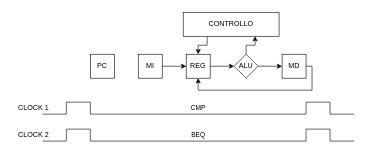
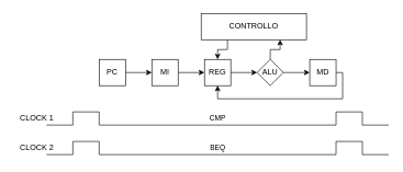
  <mxCell id="0" />
  <mxCell id="1" parent="0" />
  <mxCell id="2" style="edgeStyle=orthogonalEdgeStyle;rounded=0;html=1;exitX=0.5;exitY=0;exitDx=0;exitDy=0;entryX=0.25;entryY=1;entryDx=0;entryDy=0;startArrow=classic;startFill=1;endArrow=none;endFill=0;" edge="1" parent="1" source="3" target="14"><mxGeometry relative="1" as="geometry" /></mxCell>
  <mxCell id="3" value="REG" style="whiteSpace=wrap;html=1;aspect=fixed;container=0;" vertex="1" parent="1"><mxGeometry x="310" y="90" width="40" height="40" as="geometry" /></mxCell>
  <mxCell id="4" style="edgeStyle=orthogonalEdgeStyle;rounded=0;html=1;exitX=1;exitY=0.5;exitDx=0;exitDy=0;entryX=0.5;entryY=1;entryDx=0;entryDy=0;startArrow=none;startFill=0;endArrow=classic;endFill=1;" edge="1" parent="1" source="5" target="3"><mxGeometry relative="1" as="geometry"><Array as="points"><mxPoint x="520" y="110" /><mxPoint x="520" y="150" /><mxPoint x="330" y="150" /></Array></mxGeometry></mxCell>
  <mxCell id="5" value="MD" style="whiteSpace=wrap;html=1;aspect=fixed;container=0;" vertex="1" parent="1"><mxGeometry x="470" y="90" width="40" height="40" as="geometry" /></mxCell>
  <mxCell id="6" style="edgeStyle=orthogonalEdgeStyle;html=1;exitX=1;exitY=0.5;exitDx=0;exitDy=0;entryX=0;entryY=0.5;entryDx=0;entryDy=0;" edge="1" parent="1" source="8" target="5"><mxGeometry relative="1" as="geometry" /></mxCell>
  <mxCell id="7" style="edgeStyle=orthogonalEdgeStyle;rounded=0;html=1;exitX=0.5;exitY=0;exitDx=0;exitDy=0;entryX=0.75;entryY=1;entryDx=0;entryDy=0;startArrow=none;startFill=0;endArrow=classic;endFill=1;" edge="1" parent="1" source="8" target="14"><mxGeometry relative="1" as="geometry" /></mxCell>
  <mxCell id="8" value="ALU" style="rhombus;whiteSpace=wrap;html=1;aspect=fixed;container=0;" vertex="1" parent="1"><mxGeometry x="390" y="90" width="40" height="40" as="geometry" /></mxCell>
  <mxCell id="9" style="edgeStyle=orthogonalEdgeStyle;html=1;exitX=1;exitY=0.5;exitDx=0;exitDy=0;entryX=0;entryY=0.5;entryDx=0;entryDy=0;" edge="1" parent="1" source="3" target="8"><mxGeometry relative="1" as="geometry" /></mxCell>
  <mxCell id="10" style="edgeStyle=orthogonalEdgeStyle;html=1;exitX=1;exitY=0.5;exitDx=0;exitDy=0;entryX=0;entryY=0.5;entryDx=0;entryDy=0;" edge="1" parent="1" source="11" target="3"><mxGeometry relative="1" as="geometry" /></mxCell>
  <mxCell id="11" value="MI" style="whiteSpace=wrap;html=1;aspect=fixed;container=0;" vertex="1" parent="1"><mxGeometry x="230" y="90" width="40" height="40" as="geometry" /></mxCell>
+ <mxCell id="12" style="edgeStyle=orthogonalEdgeStyle;html=1;exitX=1;exitY=0.5;exitDx=0;exitDy=0;entryX=0;entryY=0.5;entryDx=0;entryDy=0;" edge="1" parent="1" source="13" target="11"><mxGeometry relative="1" as="geometry" /></mxCell>
  <mxCell id="13" value="PC" style="whiteSpace=wrap;html=1;aspect=fixed;container=0;" vertex="1" parent="1"><mxGeometry x="150" y="90" width="40" height="40" as="geometry" /></mxCell>
  <mxCell id="14" value="CONTROLLO" style="rounded=0;whiteSpace=wrap;html=1;container=0;" vertex="1" parent="1"><mxGeometry x="305" y="20" width="160" height="40" as="geometry" /></mxCell>
  <mxCell id="15" value="CMP" style="endArrow=none;html=1;rounded=0;" edge="1" parent="1"><mxGeometry y="10" width="50" height="50" relative="1" as="geometry"><mxPoint x="70" y="190" as="sourcePoint" /><mxPoint x="590" y="190" as="targetPoint" /><Array as="points"><mxPoint x="110" y="190" /><mxPoint x="110" y="170" /><mxPoint x="150" y="170" /><mxPoint x="150" y="190" /><mxPoint x="510" y="190" /><mxPoint x="510" y="170" /><mxPoint x="550" y="170" /><mxPoint x="550" y="190" /></Array><mxPoint as="offset" /></mxGeometry></mxCell>
  <mxCell id="16" value="BEQ" style="endArrow=none;html=1;rounded=0;" edge="1" parent="1"><mxGeometry y="10" width="50" height="50" relative="1" as="geometry"><mxPoint x="70" y="235" as="sourcePoint" /><mxPoint x="590" y="235" as="targetPoint" /><Array as="points"><mxPoint x="110" y="235" /><mxPoint x="110" y="215" /><mxPoint x="150" y="215" /><mxPoint x="150" y="235" /><mxPoint x="510" y="235" /><mxPoint x="510" y="215" /><mxPoint x="550" y="215" /><mxPoint x="550" y="235" /></Array><mxPoint as="offset" /></mxGeometry></mxCell>
  <mxCell id="17" value="CLOCK 1" style="text;html=1;align=center;verticalAlign=middle;resizable=0;points=[];autosize=1;strokeColor=none;fillColor=none;" vertex="1" parent="1"><mxGeometry x="20" y="165" width="70" height="30" as="geometry" /></mxCell>
  <mxCell id="18" value="CLOCK 2" style="text;html=1;align=center;verticalAlign=middle;resizable=0;points=[];autosize=1;strokeColor=none;fillColor=none;" vertex="1" parent="1"><mxGeometry x="20" y="210" width="70" height="30" as="geometry" /></mxCell>
